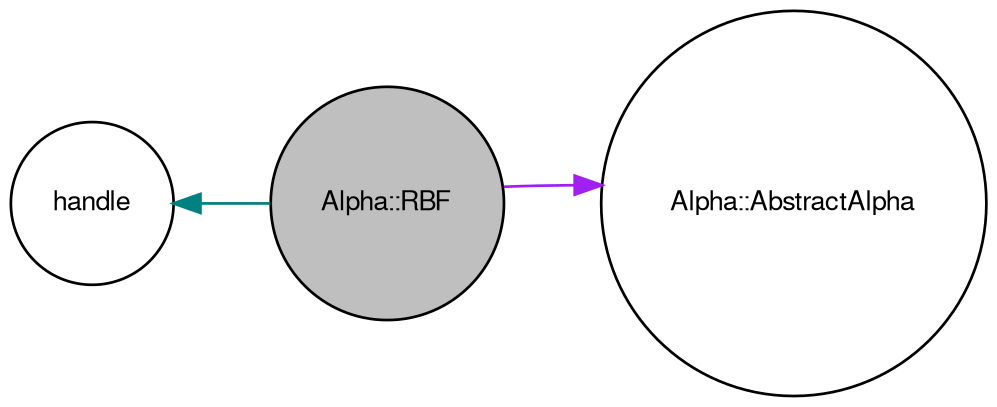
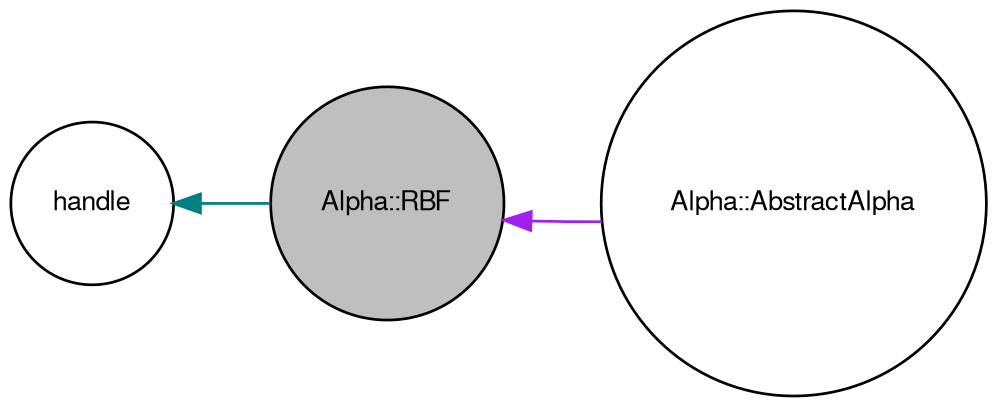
  digraph {
    rankdir=LR
    node [color=black fontname=FreeSans fontsize=10 shape=circle]
    edge [dir=back fontname=FreeSans fontsize=10 labelfontname=FreeSans labelfontsize=10 style=solid]
    n1 [fillcolor=grey75 fontcolor=black height=0.2 label="Alpha::RBF" style=filled width=0.4]
    n2 [height=0.2 label="Alpha::AbstractAlpha" width=0.4]
    n3 [height=0.2 label=handle width=0.4]
-   n2 -> n1 [color=purple]
+   n1 -> n2 [color=purple]
    n3 -> n1 [color=teal]
  }
